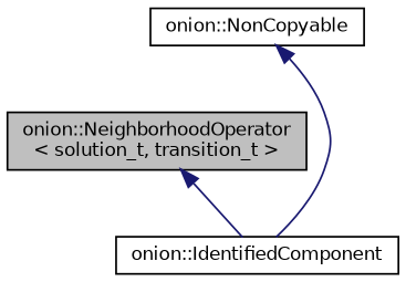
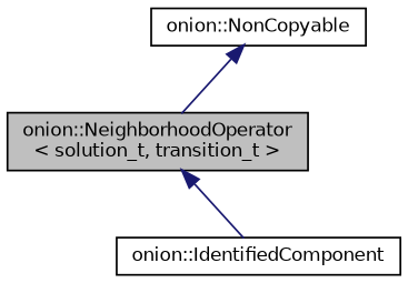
  digraph {
    node [color=black fillcolor=white fontname=Helvetica fontsize=10 shape=record style=filled]
    edge [color=midnightblue dir=back fontname=Helvetica fontsize=10 labelfontname=Helvetica labelfontsize=10 style=solid]
    n1 [fillcolor=grey75 fontcolor=black height=0.2 label="onion::NeighborhoodOperator\l\< solution_t, transition_t \>" width=0.4]
    n2 [height=0.2 label="onion::IdentifiedComponent" width=0.4]
    n3 [height=0.2 label="onion::NonCopyable" width=0.4]
    n1 -> n2
-   n3 -> n2
+   n3 -> n1
  }
